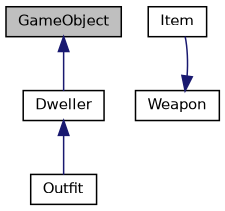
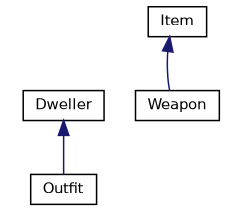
  digraph {
    node [color=black fontname=Helvetica fontsize=10 shape=record]
    edge [color=midnightblue dir=back fontname=Helvetica fontsize=10 labelfontname=Helvetica labelfontsize=10 style=solid]
-   n1 [fillcolor=grey75 fontcolor=black height=0.2 label=GameObject style=filled width=0.4]
    n2 [height=0.2 label=Dweller width=0.4]
    n3 [height=0.2 label=Outfit width=0.4]
    n4 [height=0.2 label=Item width=0.4]
    n5 [height=0.2 label=Weapon width=0.4]
-   n1 -> n2
    n2 -> n3
-   n5 -> n4
+   n4 -> n5
  }
